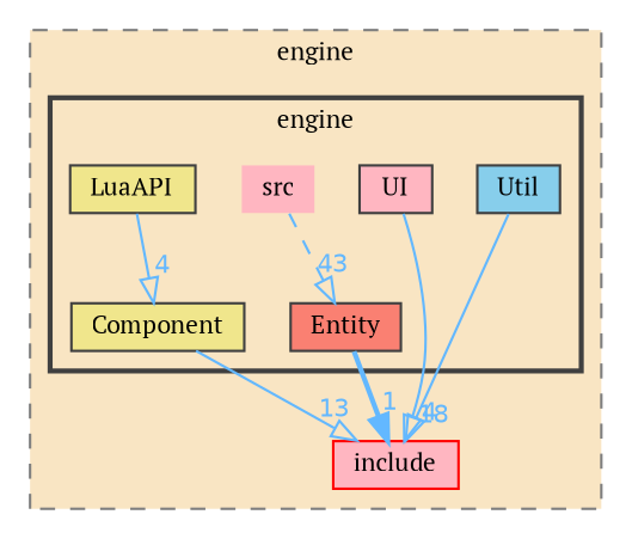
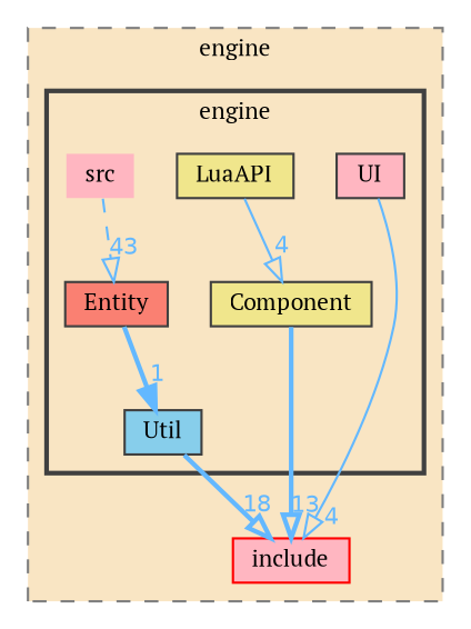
  digraph {
    compound=true
    fontname="PT Serif"
    node [fillcolor=lightpink fontname="PT Serif" fontsize=10 shape=box style=filled color=grey25]
    edge [arrowhead=onormal color=steelblue1 fontcolor=steelblue1 fontname="PT Serif" fontsize=10 headlabel=4 labeldistance=1.5 labelfontname=Helvetica labelfontsize=10 style=solid]
    n1 [height=0.2 label=src shape=plaintext width=0.4 color=""]
    n2 [fillcolor=khaki height=0.2 label=Component width=0.4]
    n3 [fillcolor=salmon height=0.2 label=Entity width=0.4]
    n4 [fillcolor=khaki height=0.2 label=LuaAPI width=0.4]
    n5 [height=0.2 label=UI width=0.4]
    n6 [fillcolor=skyblue height=0.2 label=Util width=0.4]
    n7 [color=red height=0.2 label=include width=0.4]
    subgraph cluster_1 {
      bgcolor="#f9e5c3"
      fontsize=10
      label=engine
      pencolor=grey50
      style="filled,dashed"
      n7
      subgraph cluster_2 {
        bgcolor="#f9e5c3"
        fontsize=10
        label=engine
        pencolor=grey25
        style="filled,bold"
        n1
        n2
        n3
        n4
        n5
        n6
      }
    }
    n1 -> n3 [headlabel=43 style=dashed]
-   n2 -> n7 [headlabel=13]
-   n3 -> n7 [arrowhead=normal headlabel=1 style=bold]
+   n2 -> n7 [headlabel=13 style=bold]
+   n3 -> n6 [arrowhead=normal headlabel=1 style=bold]
    n4 -> n2
    n5 -> n7
-   n6 -> n7 [headlabel=18]
+   n6 -> n7 [headlabel=18 style=bold]
  }
